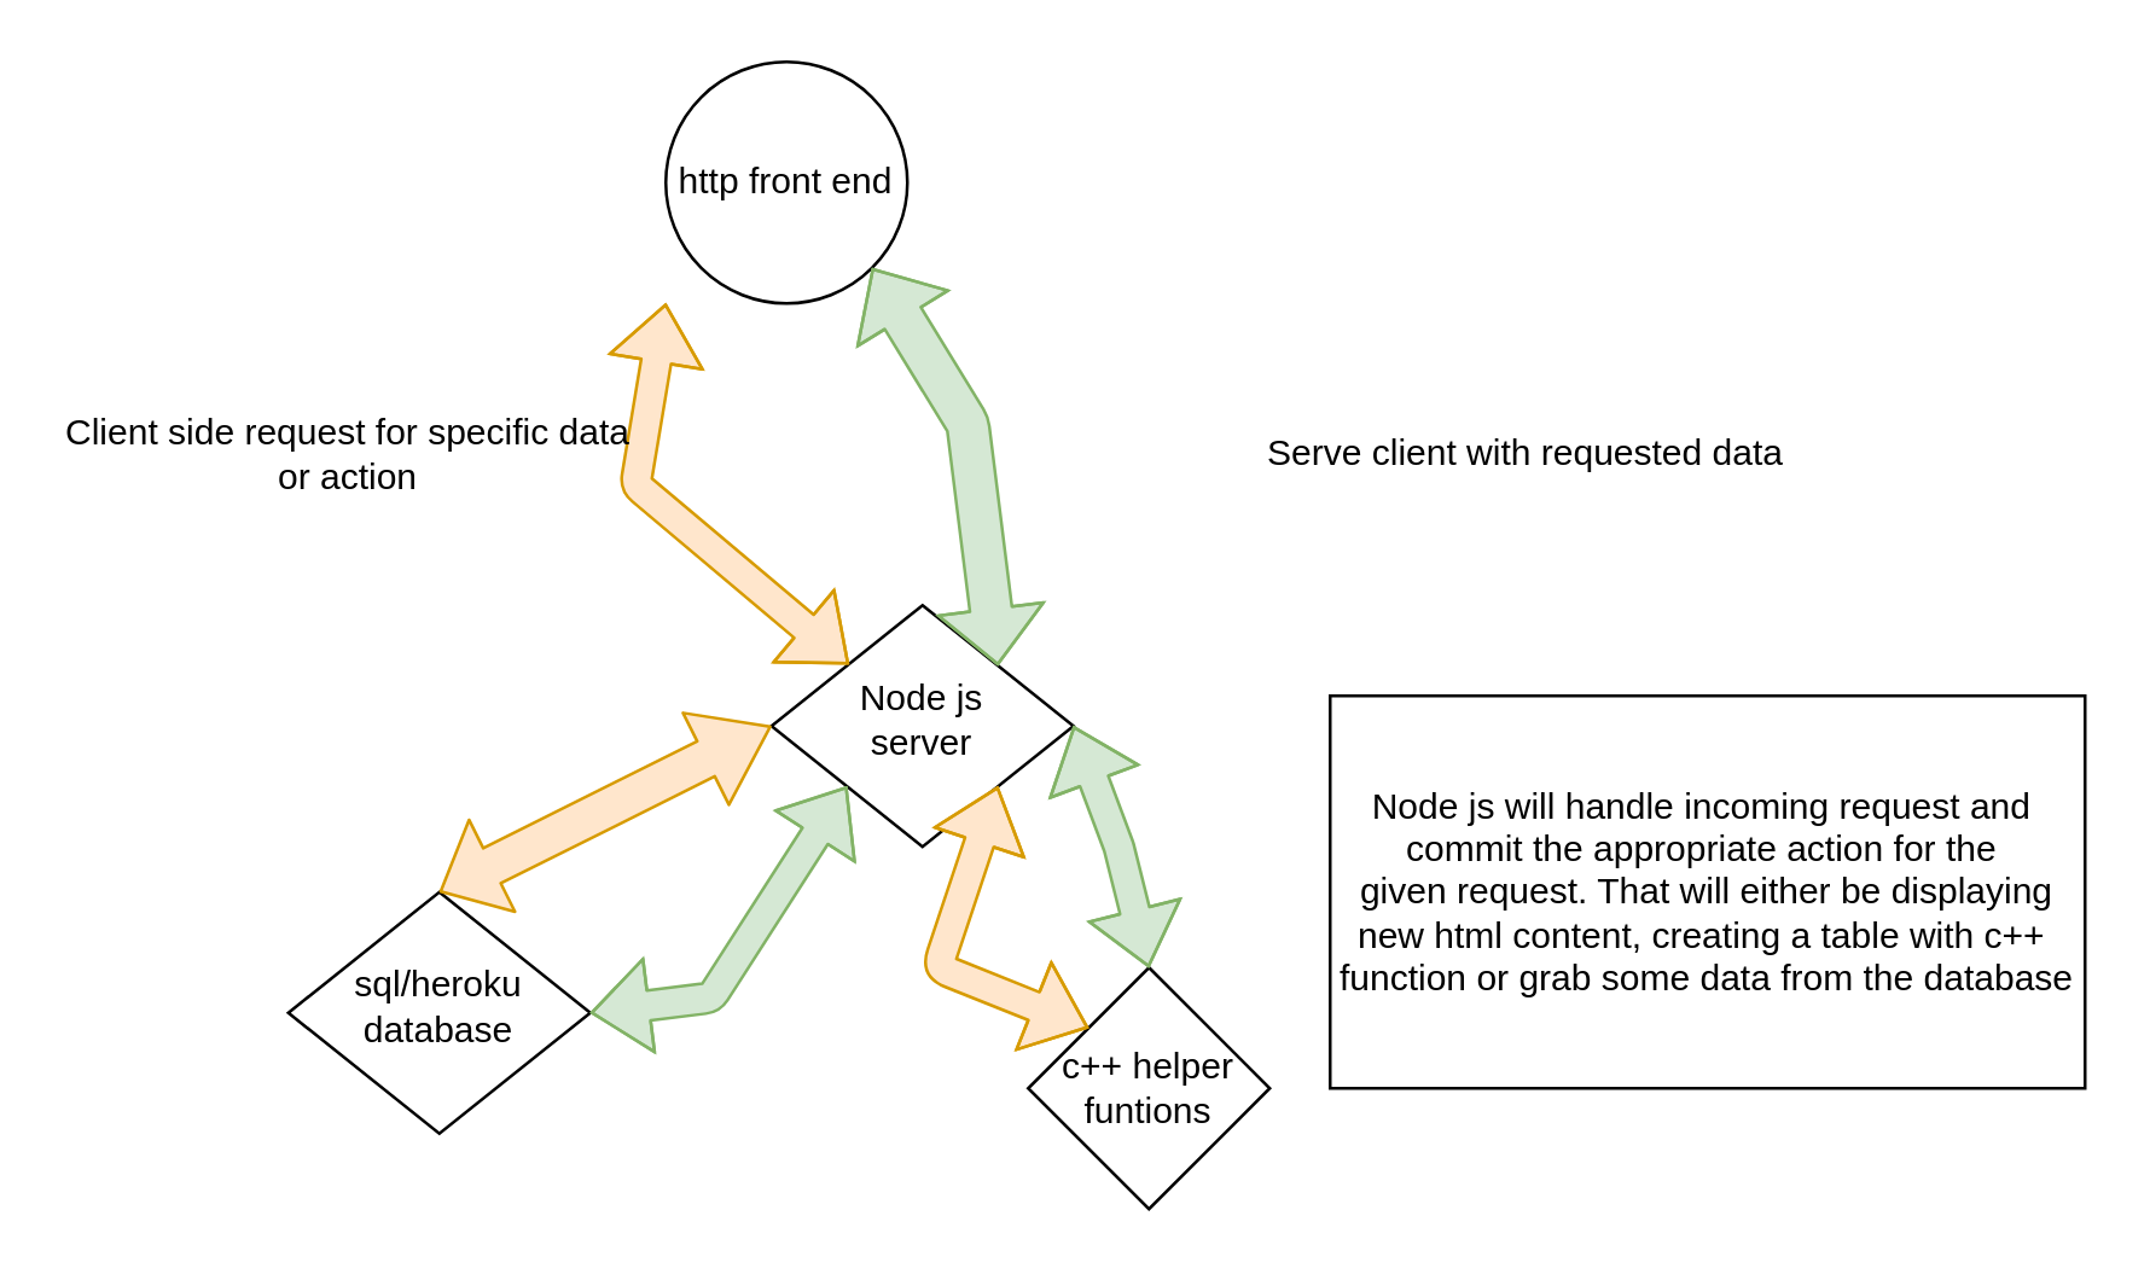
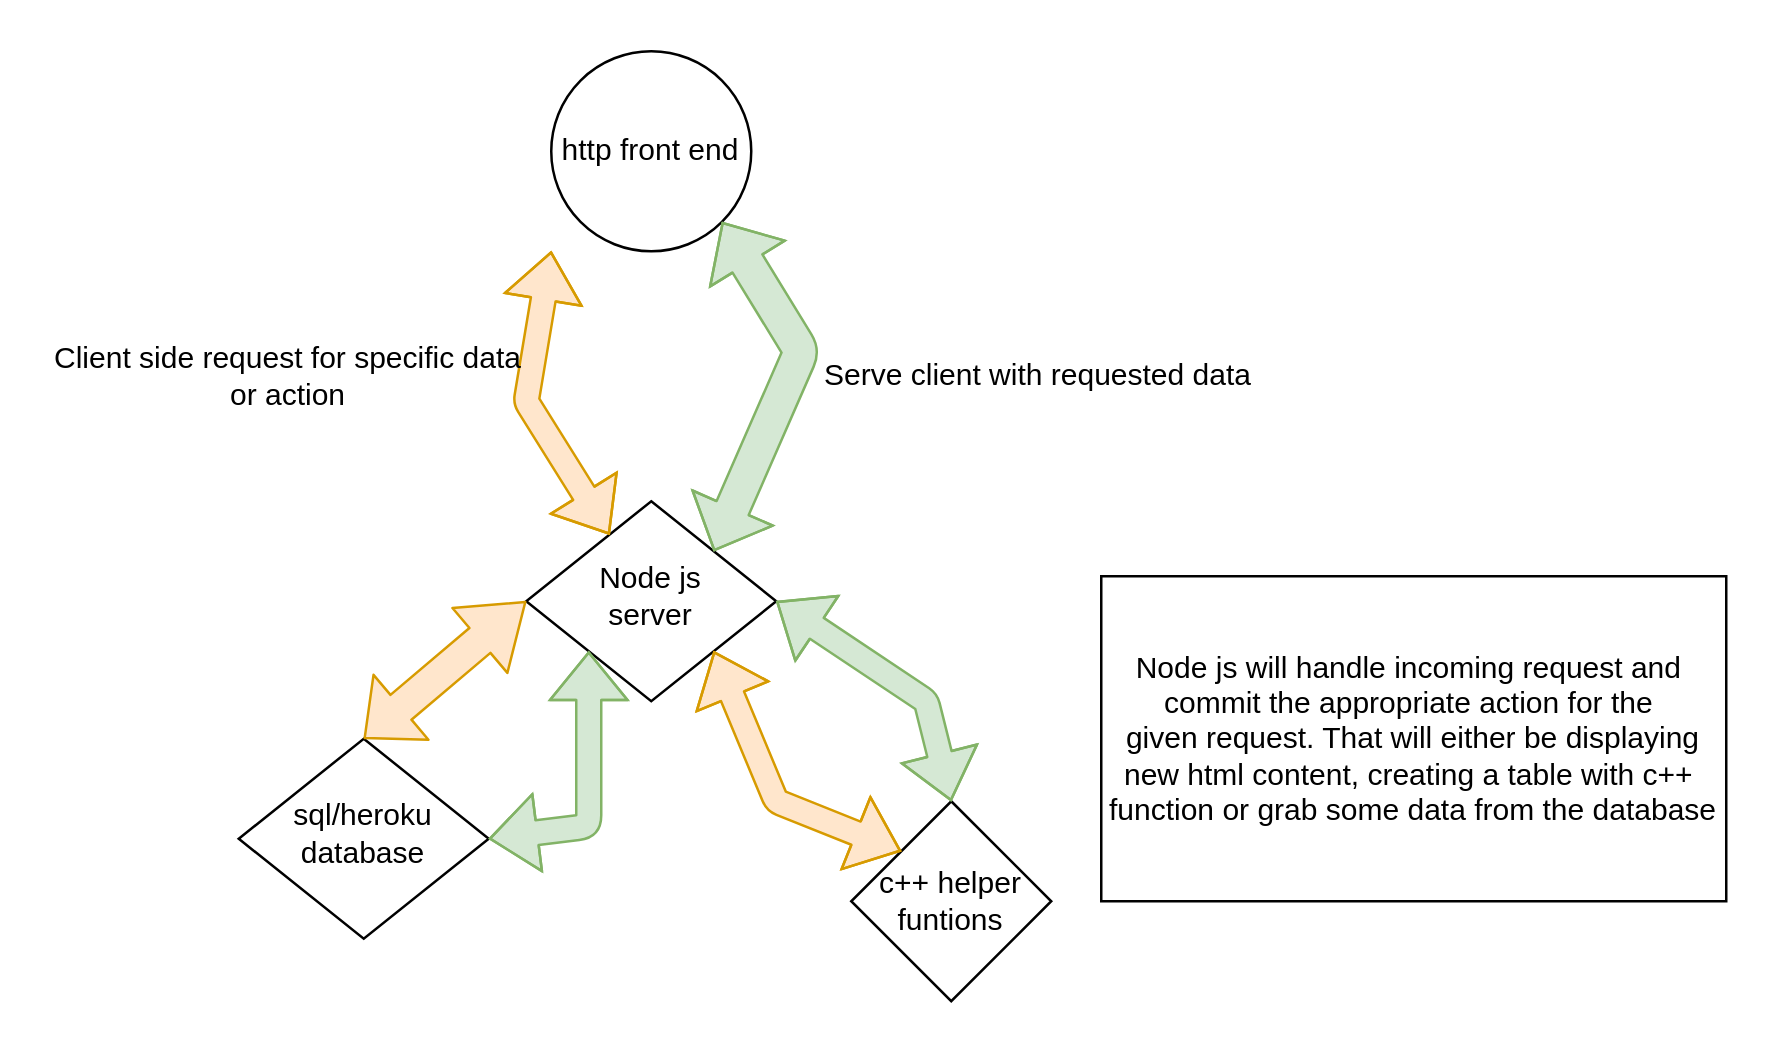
  <mxCell id="0" />
  <mxCell id="1" parent="0" />
- <mxCell id="2" value="Node js&lt;br&gt;server" style="rhombus;whiteSpace=wrap;html=1;shadow=0;fontFamily=Helvetica;fontSize=12;align=center;strokeWidth=1;spacing=6;spacingTop=-4;" parent="1" vertex="1"><mxGeometry x="255" y="200" width="100" height="80" as="geometry" /></mxCell>
+ <mxCell id="2" value="Node js&lt;br&gt;server" style="rhombus;whiteSpace=wrap;html=1;shadow=0;fontFamily=Helvetica;fontSize=12;align=center;strokeWidth=1;spacing=6;spacingTop=-4;" parent="1" vertex="1"><mxGeometry x="210" y="200" width="100" height="80" as="geometry" /></mxCell>
  <mxCell id="3" value="sql/heroku&lt;br&gt;database" style="rhombus;whiteSpace=wrap;html=1;shadow=0;fontFamily=Helvetica;fontSize=12;align=center;strokeWidth=1;spacing=6;spacingTop=-4;" parent="1" vertex="1"><mxGeometry x="95" y="295" width="100" height="80" as="geometry" /></mxCell>
  <mxCell id="4" value="" style="shape=flexArrow;endArrow=classic;startArrow=classic;html=1;entryX=0;entryY=1;entryDx=0;entryDy=0;fillColor=#ffe6cc;strokeColor=#d79b00;" edge="1" parent="1" source="2"><mxGeometry width="50" height="50" relative="1" as="geometry"><mxPoint x="200" y="210" as="sourcePoint" /><mxPoint x="220" y="100" as="targetPoint" /><Array as="points"><mxPoint x="210" y="160" /></Array></mxGeometry></mxCell>
  <mxCell id="5" value="http front end" style="ellipse;whiteSpace=wrap;html=1;aspect=fixed;" vertex="1" parent="1"><mxGeometry x="220" y="20" width="80" height="80" as="geometry" /></mxCell>
  <mxCell id="6" value="" style="shape=flexArrow;endArrow=classic;startArrow=classic;html=1;width=14;startSize=5.79;exitX=1;exitY=0;exitDx=0;exitDy=0;entryX=1;entryY=1;entryDx=0;entryDy=0;fillColor=#d5e8d4;strokeColor=#82b366;" edge="1" parent="1" source="2" target="5"><mxGeometry width="50" height="50" relative="1" as="geometry"><mxPoint x="310" y="160" as="sourcePoint" /><mxPoint x="360" y="110" as="targetPoint" /><Array as="points"><mxPoint x="320" y="140" /></Array></mxGeometry></mxCell>
- <mxCell id="7" value="Serve client with requested data" style="text;html=1;strokeColor=none;fillColor=none;align=center;verticalAlign=middle;whiteSpace=wrap;rounded=0;" vertex="1" parent="1"><mxGeometry x="390" y="140" width="230" height="20" as="geometry" /></mxCell>
+ <mxCell id="7" value="Serve client with requested data" style="text;html=1;strokeColor=none;fillColor=none;align=center;verticalAlign=middle;whiteSpace=wrap;rounded=0;" vertex="1" parent="1"><mxGeometry x="300" y="140" width="230" height="20" as="geometry" /></mxCell>
  <mxCell id="8" value="Client side request for specific data or action" style="text;html=1;strokeColor=none;fillColor=none;align=center;verticalAlign=middle;whiteSpace=wrap;rounded=0;" vertex="1" parent="1"><mxGeometry x="20" y="140" width="190" height="20" as="geometry" /></mxCell>
  <mxCell id="9" value="c++ helper funtions" style="rhombus;whiteSpace=wrap;html=1;" vertex="1" parent="1"><mxGeometry x="340" y="320" width="80" height="80" as="geometry" /></mxCell>
  <mxCell id="10" value="" style="shape=flexArrow;endArrow=classic;startArrow=classic;html=1;width=13;endSize=7.59;entryX=0;entryY=0.5;entryDx=0;entryDy=0;exitX=0.5;exitY=0;exitDx=0;exitDy=0;fillColor=#ffe6cc;strokeColor=#d79b00;" edge="1" parent="1" source="3" target="2"><mxGeometry width="50" height="50" relative="1" as="geometry"><mxPoint x="150" y="300" as="sourcePoint" /><mxPoint x="200" y="250" as="targetPoint" /></mxGeometry></mxCell>
  <mxCell id="11" value="" style="shape=flexArrow;endArrow=classic;startArrow=classic;html=1;entryX=0;entryY=1;entryDx=0;entryDy=0;exitX=1;exitY=0.5;exitDx=0;exitDy=0;fillColor=#d5e8d4;strokeColor=#82b366;" edge="1" parent="1" source="3" target="2"><mxGeometry width="50" height="50" relative="1" as="geometry"><mxPoint x="200" y="370" as="sourcePoint" /><mxPoint x="250" y="320" as="targetPoint" /><Array as="points"><mxPoint x="235" y="330" /></Array></mxGeometry></mxCell>
  <mxCell id="12" value="" style="shape=flexArrow;endArrow=classic;startArrow=classic;html=1;entryX=1;entryY=0.5;entryDx=0;entryDy=0;exitX=0.5;exitY=0;exitDx=0;exitDy=0;fillColor=#d5e8d4;strokeColor=#82b366;" edge="1" parent="1" source="9" target="2"><mxGeometry width="50" height="50" relative="1" as="geometry"><mxPoint x="390" y="290" as="sourcePoint" /><mxPoint x="440" y="240" as="targetPoint" /><Array as="points"><mxPoint x="370" y="280" /></Array></mxGeometry></mxCell>
  <mxCell id="13" value="" style="shape=flexArrow;endArrow=classic;startArrow=classic;html=1;entryX=1;entryY=1;entryDx=0;entryDy=0;exitX=0;exitY=0;exitDx=0;exitDy=0;fillColor=#ffe6cc;strokeColor=#d79b00;" edge="1" parent="1" source="9" target="2"><mxGeometry width="50" height="50" relative="1" as="geometry"><mxPoint x="270" y="360" as="sourcePoint" /><mxPoint x="320" y="310" as="targetPoint" /><Array as="points"><mxPoint x="310" y="320" /></Array></mxGeometry></mxCell>
  <mxCell id="14" value="Node js will handle incoming request and&amp;nbsp;&lt;br&gt;commit the appropriate action for the&amp;nbsp;&lt;br&gt;given request. That will either be displaying&lt;br&gt;new html content, creating a table with c++&amp;nbsp;&lt;br&gt;function or grab some data from the database&lt;br&gt;" style="whiteSpace=wrap;html=1;" vertex="1" parent="1"><mxGeometry x="440" y="230" width="250" height="130" as="geometry" /></mxCell>
